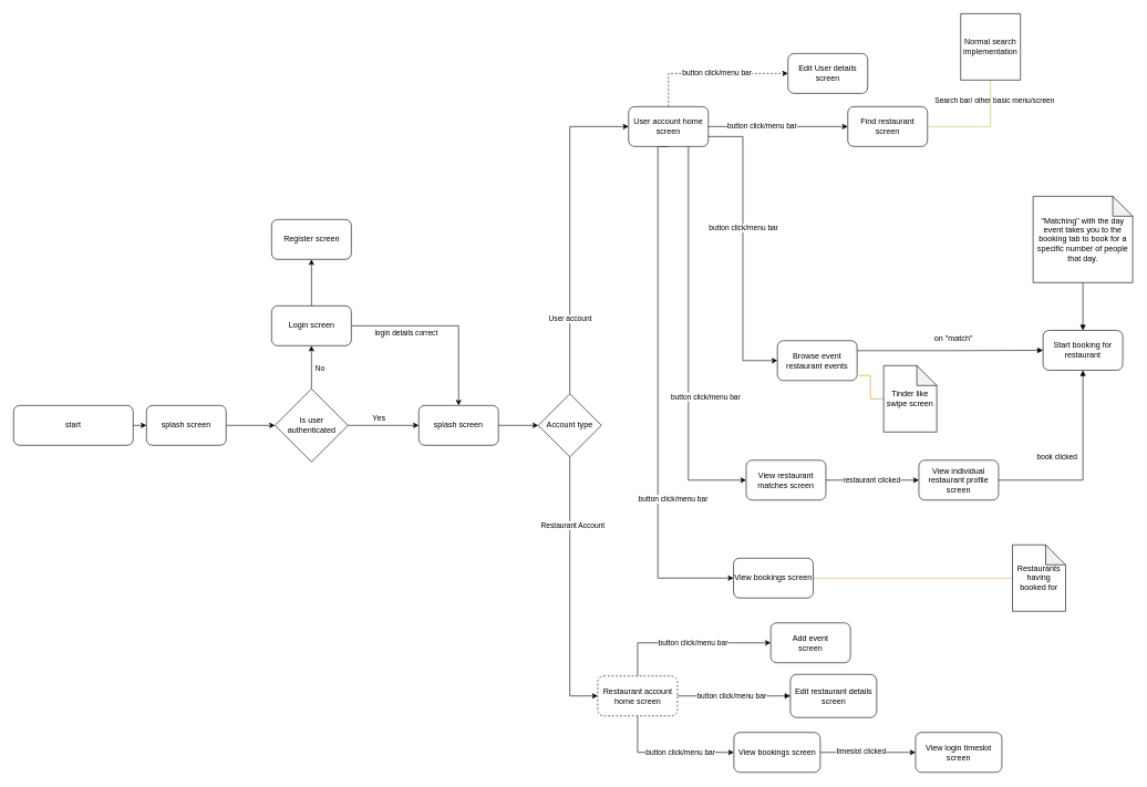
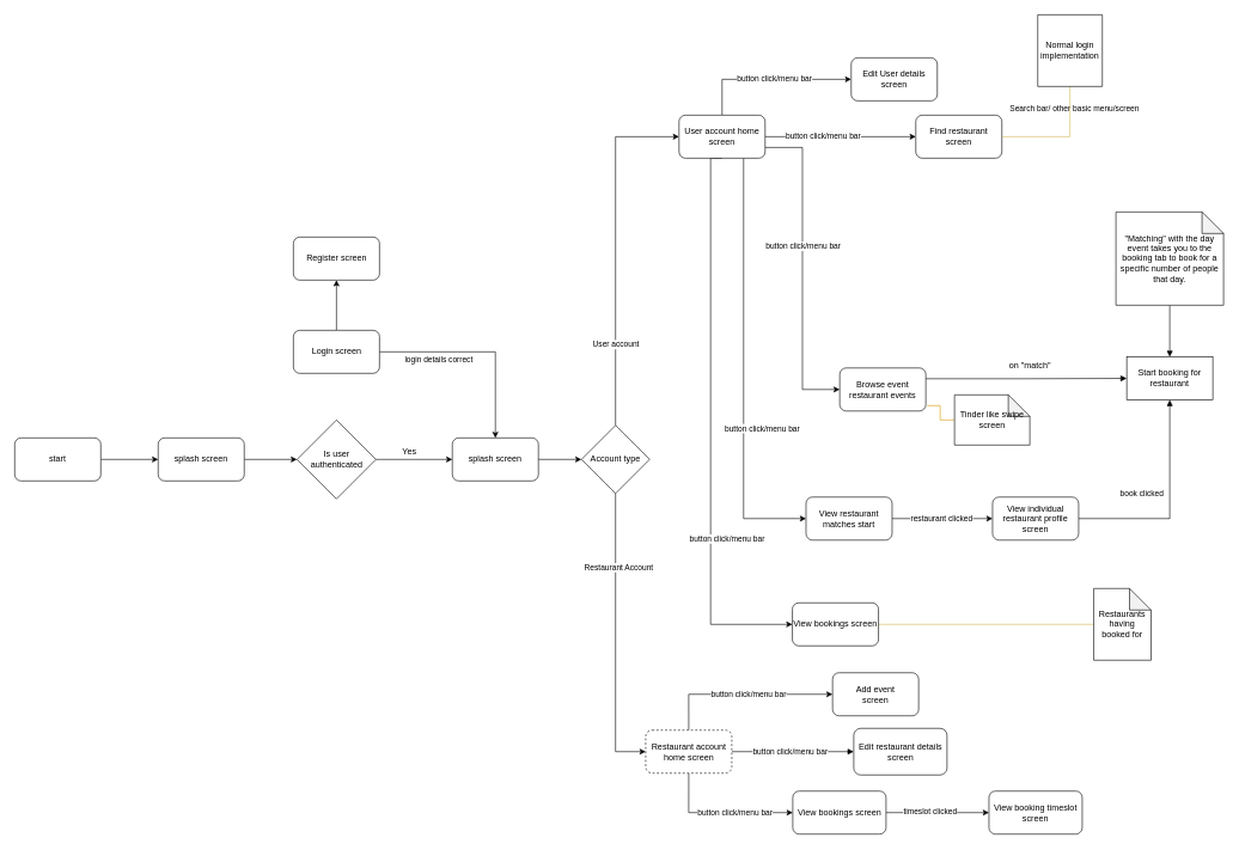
  <mxCell id="0" />
  <mxCell id="1" parent="0" />
  <mxCell id="2" style="edgeStyle=orthogonalEdgeStyle;rounded=0;orthogonalLoop=1;jettySize=auto;html=1;exitX=1;exitY=0.5;exitDx=0;exitDy=0;entryX=0;entryY=0.5;entryDx=0;entryDy=0;" parent="1" source="3" target="5" edge="1"><mxGeometry relative="1" as="geometry" /></mxCell>
- <mxCell id="3" value="start" style="rounded=1;whiteSpace=wrap;html=1;" parent="1" vertex="1"><mxGeometry x="20" y="610" width="180" height="60" as="geometry" /></mxCell>
+ <mxCell id="3" value="start" style="rounded=1;whiteSpace=wrap;html=1;" parent="1" vertex="1"><mxGeometry x="20" y="610" width="120" height="60" as="geometry" /></mxCell>
  <mxCell id="4" style="edgeStyle=orthogonalEdgeStyle;rounded=0;orthogonalLoop=1;jettySize=auto;html=1;exitX=1;exitY=0.5;exitDx=0;exitDy=0;entryX=0;entryY=0.5;entryDx=0;entryDy=0;" parent="1" source="5" target="8" edge="1"><mxGeometry relative="1" as="geometry" /></mxCell>
  <mxCell id="5" value="splash screen" style="rounded=1;whiteSpace=wrap;html=1;" parent="1" vertex="1"><mxGeometry x="220" y="610" width="120" height="60" as="geometry" /></mxCell>
- <mxCell id="6" value="No" style="edgeStyle=orthogonalEdgeStyle;rounded=0;orthogonalLoop=1;jettySize=auto;html=1;exitX=0.5;exitY=0;exitDx=0;exitDy=0;entryX=0.5;entryY=1;entryDx=0;entryDy=0;" parent="1" source="8" target="12" edge="1"><mxGeometry x="-0.091" y="-12" relative="1" as="geometry"><mxPoint as="offset" /></mxGeometry></mxCell>
  <mxCell id="7" style="edgeStyle=orthogonalEdgeStyle;rounded=0;orthogonalLoop=1;jettySize=auto;html=1;entryX=0;entryY=0.5;entryDx=0;entryDy=0;" parent="1" source="8" target="15" edge="1"><mxGeometry relative="1" as="geometry" /></mxCell>
  <mxCell id="8" value="Is user authenticated" style="rhombus;whiteSpace=wrap;html=1;" parent="1" vertex="1"><mxGeometry x="413.5" y="585" width="110" height="110" as="geometry" /></mxCell>
  <mxCell id="9" style="edgeStyle=orthogonalEdgeStyle;rounded=0;orthogonalLoop=1;jettySize=auto;html=1;exitX=0.5;exitY=0;exitDx=0;exitDy=0;entryX=0.5;entryY=1;entryDx=0;entryDy=0;" parent="1" source="12" target="13" edge="1"><mxGeometry relative="1" as="geometry" /></mxCell>
  <mxCell id="10" style="edgeStyle=orthogonalEdgeStyle;rounded=0;orthogonalLoop=1;jettySize=auto;html=1;exitX=1;exitY=0.5;exitDx=0;exitDy=0;entryX=0.5;entryY=0;entryDx=0;entryDy=0;" parent="1" source="12" target="15" edge="1"><mxGeometry relative="1" as="geometry" /></mxCell>
  <mxCell id="11" value="login details correct" style="edgeLabel;html=1;align=center;verticalAlign=middle;resizable=0;points=[];" parent="10" vertex="1" connectable="0"><mxGeometry x="-0.249" y="1" relative="1" as="geometry"><mxPoint x="-24" y="11" as="offset" /></mxGeometry></mxCell>
  <mxCell id="12" value="Login screen" style="rounded=1;whiteSpace=wrap;html=1;" parent="1" vertex="1"><mxGeometry x="408.5" y="460" width="120" height="60" as="geometry" /></mxCell>
  <mxCell id="13" value="Register screen" style="rounded=1;whiteSpace=wrap;html=1;" parent="1" vertex="1"><mxGeometry x="408.5" y="330" width="120" height="60" as="geometry" /></mxCell>
  <mxCell id="14" style="edgeStyle=orthogonalEdgeStyle;rounded=0;orthogonalLoop=1;jettySize=auto;html=1;entryX=0;entryY=0.5;entryDx=0;entryDy=0;" parent="1" source="15" target="45" edge="1"><mxGeometry relative="1" as="geometry" /></mxCell>
  <mxCell id="15" value="splash screen" style="rounded=1;whiteSpace=wrap;html=1;" parent="1" vertex="1"><mxGeometry x="630" y="610" width="120" height="60" as="geometry" /></mxCell>
  <mxCell id="16" value="Yes" style="text;html=1;align=center;verticalAlign=middle;resizable=0;points=[];autosize=1;strokeColor=none;fillColor=none;" parent="1" vertex="1"><mxGeometry x="550" y="620" width="40" height="20" as="geometry" /></mxCell>
  <mxCell id="17" style="edgeStyle=orthogonalEdgeStyle;rounded=0;orthogonalLoop=1;jettySize=auto;html=1;exitX=1;exitY=0.5;exitDx=0;exitDy=0;" parent="1" source="19" target="56" edge="1"><mxGeometry relative="1" as="geometry" /></mxCell>
  <mxCell id="18" value="timeslot clicked" style="edgeLabel;html=1;align=center;verticalAlign=middle;resizable=0;points=[];" vertex="1" connectable="0" parent="17"><mxGeometry x="-0.149" y="2" relative="1" as="geometry"><mxPoint as="offset" /></mxGeometry></mxCell>
  <mxCell id="19" value="View bookings screen" style="rounded=1;whiteSpace=wrap;html=1;" parent="1" vertex="1"><mxGeometry x="1104.53" y="1102.5" width="130" height="60" as="geometry" /></mxCell>
  <mxCell id="20" style="edgeStyle=orthogonalEdgeStyle;rounded=0;orthogonalLoop=1;jettySize=auto;html=1;exitX=0.5;exitY=0;exitDx=0;exitDy=0;entryX=0;entryY=0.5;entryDx=0;entryDy=0;" parent="1" source="26" target="39" edge="1"><mxGeometry relative="1" as="geometry" /></mxCell>
  <mxCell id="21" value="button click/menu bar" style="edgeLabel;html=1;align=center;verticalAlign=middle;resizable=0;points=[];" vertex="1" connectable="0" parent="20"><mxGeometry x="0.061" relative="1" as="geometry"><mxPoint as="offset" /></mxGeometry></mxCell>
  <mxCell id="22" style="edgeStyle=orthogonalEdgeStyle;rounded=0;orthogonalLoop=1;jettySize=auto;html=1;exitX=0.5;exitY=1;exitDx=0;exitDy=0;entryX=0;entryY=0.5;entryDx=0;entryDy=0;" parent="1" source="26" target="19" edge="1"><mxGeometry relative="1" as="geometry" /></mxCell>
  <mxCell id="23" value="button click/menu bar" style="edgeLabel;html=1;align=center;verticalAlign=middle;resizable=0;points=[];" vertex="1" connectable="0" parent="22"><mxGeometry x="0.186" y="1" relative="1" as="geometry"><mxPoint as="offset" /></mxGeometry></mxCell>
  <mxCell id="24" style="edgeStyle=orthogonalEdgeStyle;rounded=0;orthogonalLoop=1;jettySize=auto;html=1;exitX=1;exitY=0.5;exitDx=0;exitDy=0;entryX=0;entryY=0.5;entryDx=0;entryDy=0;endArrow=block;endFill=1;" parent="1" source="26" target="40" edge="1"><mxGeometry relative="1" as="geometry" /></mxCell>
  <mxCell id="25" value="button click/menu bar" style="edgeLabel;html=1;align=center;verticalAlign=middle;resizable=0;points=[];" vertex="1" connectable="0" parent="24"><mxGeometry x="-0.281" y="-1" relative="1" as="geometry"><mxPoint x="20" y="-1" as="offset" /></mxGeometry></mxCell>
  <mxCell id="26" value="Restaurant account home screen" style="rounded=1;whiteSpace=wrap;html=1;dashed=1;" parent="1" vertex="1"><mxGeometry x="899.53" y="1017.5" width="120" height="60" as="geometry" /></mxCell>
- <mxCell id="27" style="edgeStyle=orthogonalEdgeStyle;rounded=0;orthogonalLoop=1;jettySize=auto;html=1;exitX=0.5;exitY=0;exitDx=0;exitDy=0;entryX=0;entryY=0.5;entryDx=0;entryDy=0;dashed=1;" parent="1" source="38" target="46" edge="1"><mxGeometry relative="1" as="geometry" /></mxCell>
+ <mxCell id="27" style="edgeStyle=orthogonalEdgeStyle;rounded=0;orthogonalLoop=1;jettySize=auto;html=1;exitX=0.5;exitY=0;exitDx=0;exitDy=0;entryX=0;entryY=0.5;entryDx=0;entryDy=0;" parent="1" source="38" target="46" edge="1"><mxGeometry relative="1" as="geometry" /></mxCell>
  <mxCell id="28" value="button click/menu bar" style="edgeLabel;html=1;align=center;verticalAlign=middle;resizable=0;points=[];" vertex="1" connectable="0" parent="27"><mxGeometry x="0.057" y="2" relative="1" as="geometry"><mxPoint as="offset" /></mxGeometry></mxCell>
  <mxCell id="29" style="edgeStyle=orthogonalEdgeStyle;rounded=0;orthogonalLoop=1;jettySize=auto;html=1;exitX=1;exitY=0.5;exitDx=0;exitDy=0;entryX=0;entryY=0.5;entryDx=0;entryDy=0;" parent="1" source="38" target="52" edge="1"><mxGeometry relative="1" as="geometry" /></mxCell>
  <mxCell id="30" value="Search bar/ other basic menu/screen" style="edgeLabel;html=1;align=center;verticalAlign=middle;resizable=0;points=[];" parent="29" vertex="1" connectable="0"><mxGeometry x="-0.111" y="1" relative="1" as="geometry"><mxPoint x="337" y="-39" as="offset" /></mxGeometry></mxCell>
  <mxCell id="31" value="button click/menu bar" style="edgeLabel;html=1;align=center;verticalAlign=middle;resizable=0;points=[];" parent="29" vertex="1" connectable="0"><mxGeometry x="-0.238" y="1" relative="1" as="geometry"><mxPoint as="offset" /></mxGeometry></mxCell>
  <mxCell id="32" style="edgeStyle=orthogonalEdgeStyle;rounded=0;orthogonalLoop=1;jettySize=auto;html=1;exitX=0.75;exitY=1;exitDx=0;exitDy=0;entryX=0;entryY=0.5;entryDx=0;entryDy=0;" parent="1" source="38" target="51" edge="1"><mxGeometry relative="1" as="geometry"><mxPoint x="989" y="332.5" as="sourcePoint" /></mxGeometry></mxCell>
  <mxCell id="33" value="button click/menu bar" style="edgeLabel;html=1;align=center;verticalAlign=middle;resizable=0;points=[];" parent="32" vertex="1" connectable="0"><mxGeometry x="0.276" relative="1" as="geometry"><mxPoint x="25" as="offset" /></mxGeometry></mxCell>
  <mxCell id="34" style="edgeStyle=orthogonalEdgeStyle;rounded=0;orthogonalLoop=1;jettySize=auto;html=1;exitX=0.5;exitY=1;exitDx=0;exitDy=0;entryX=0;entryY=0.5;entryDx=0;entryDy=0;" parent="1" source="38" target="48" edge="1"><mxGeometry relative="1" as="geometry"><mxPoint x="940" y="400" as="sourcePoint" /><Array as="points"><mxPoint x="990" y="220" /><mxPoint x="990" y="870" /></Array></mxGeometry></mxCell>
  <mxCell id="35" value="button click/menu bar" style="edgeLabel;html=1;align=center;verticalAlign=middle;resizable=0;points=[];" parent="34" vertex="1" connectable="0"><mxGeometry x="0.4" y="2" relative="1" as="geometry"><mxPoint x="20" as="offset" /></mxGeometry></mxCell>
  <mxCell id="36" style="edgeStyle=orthogonalEdgeStyle;rounded=0;orthogonalLoop=1;jettySize=auto;html=1;exitX=1;exitY=0.75;exitDx=0;exitDy=0;entryX=0;entryY=0.5;entryDx=0;entryDy=0;" parent="1" source="38" target="60" edge="1"><mxGeometry relative="1" as="geometry" /></mxCell>
  <mxCell id="37" value="button click/menu bar" style="edgeLabel;html=1;align=center;verticalAlign=middle;resizable=0;points=[];" parent="36" vertex="1" connectable="0"><mxGeometry x="-0.142" relative="1" as="geometry"><mxPoint as="offset" /></mxGeometry></mxCell>
  <mxCell id="38" value="User account home screen" style="rounded=1;whiteSpace=wrap;html=1;" parent="1" vertex="1"><mxGeometry x="946" y="160" width="120" height="60" as="geometry" /></mxCell>
  <mxCell id="39" value="Add event&lt;br&gt;screen" style="rounded=1;whiteSpace=wrap;html=1;" parent="1" vertex="1"><mxGeometry x="1160" y="937.5" width="120" height="60" as="geometry" /></mxCell>
  <mxCell id="40" value="Edit restaurant details&lt;br&gt;screen" style="rounded=1;whiteSpace=wrap;html=1;" parent="1" vertex="1"><mxGeometry x="1189.53" y="1015" width="130" height="65" as="geometry" /></mxCell>
  <mxCell id="41" style="edgeStyle=orthogonalEdgeStyle;rounded=0;orthogonalLoop=1;jettySize=auto;html=1;exitX=0.5;exitY=0;exitDx=0;exitDy=0;entryX=0;entryY=0.5;entryDx=0;entryDy=0;" parent="1" source="45" target="38" edge="1"><mxGeometry relative="1" as="geometry" /></mxCell>
  <mxCell id="42" value="User account" style="edgeLabel;html=1;align=center;verticalAlign=middle;resizable=0;points=[];" parent="41" vertex="1" connectable="0"><mxGeometry x="-0.54" y="4" relative="1" as="geometry"><mxPoint x="4" as="offset" /></mxGeometry></mxCell>
  <mxCell id="43" style="edgeStyle=orthogonalEdgeStyle;rounded=0;orthogonalLoop=1;jettySize=auto;html=1;exitX=0.5;exitY=1;exitDx=0;exitDy=0;entryX=0;entryY=0.5;entryDx=0;entryDy=0;" parent="1" source="45" target="26" edge="1"><mxGeometry relative="1" as="geometry"><mxPoint x="827.03" y="860" as="sourcePoint" /></mxGeometry></mxCell>
  <mxCell id="44" value="Restaurant Account" style="edgeLabel;html=1;align=center;verticalAlign=middle;resizable=0;points=[];" parent="43" vertex="1" connectable="0"><mxGeometry x="-0.487" y="5" relative="1" as="geometry"><mxPoint x="-1" as="offset" /></mxGeometry></mxCell>
  <mxCell id="45" value="Account type" style="rhombus;whiteSpace=wrap;html=1;" parent="1" vertex="1"><mxGeometry x="810" y="592.5" width="95" height="95" as="geometry" /></mxCell>
  <mxCell id="46" value="Edit User details screen" style="rounded=1;whiteSpace=wrap;html=1;" parent="1" vertex="1"><mxGeometry x="1186" y="80" width="120" height="60" as="geometry" /></mxCell>
  <mxCell id="47" style="edgeStyle=orthogonalEdgeStyle;rounded=0;orthogonalLoop=1;jettySize=auto;html=1;exitX=1;exitY=0.5;exitDx=0;exitDy=0;entryX=0;entryY=0.5;entryDx=0;entryDy=0;entryPerimeter=0;endArrow=none;endFill=0;fillColor=#fff2cc;strokeColor=#d6b656;" parent="1" source="48" target="63" edge="1"><mxGeometry relative="1" as="geometry"><mxPoint x="1380" y="658" as="targetPoint" /></mxGeometry></mxCell>
  <mxCell id="48" value="View bookings screen" style="rounded=1;whiteSpace=wrap;html=1;" parent="1" vertex="1"><mxGeometry x="1104" y="840" width="120" height="60" as="geometry" /></mxCell>
  <mxCell id="49" style="edgeStyle=orthogonalEdgeStyle;rounded=0;orthogonalLoop=1;jettySize=auto;html=1;exitX=1;exitY=0.5;exitDx=0;exitDy=0;entryX=0;entryY=0.5;entryDx=0;entryDy=0;" parent="1" source="51" target="55" edge="1"><mxGeometry relative="1" as="geometry" /></mxCell>
  <mxCell id="50" value="restaurant clicked" style="edgeLabel;html=1;align=center;verticalAlign=middle;resizable=0;points=[];" parent="49" vertex="1" connectable="0"><mxGeometry x="-0.208" y="-1" relative="1" as="geometry"><mxPoint x="13" y="-1" as="offset" /></mxGeometry></mxCell>
- <mxCell id="51" value="View restaurant matches screen" style="rounded=1;whiteSpace=wrap;html=1;" parent="1" vertex="1"><mxGeometry x="1123" y="692.5" width="120" height="60" as="geometry" /></mxCell>
+ <mxCell id="51" value="View restaurant matches start" style="rounded=1;whiteSpace=wrap;html=1;" parent="1" vertex="1"><mxGeometry x="1123" y="692.5" width="120" height="60" as="geometry" /></mxCell>
  <mxCell id="52" value="Find restaurant screen" style="rounded=1;whiteSpace=wrap;html=1;" parent="1" vertex="1"><mxGeometry x="1276" y="160" width="120" height="60" as="geometry" /></mxCell>
  <mxCell id="53" style="edgeStyle=orthogonalEdgeStyle;rounded=0;orthogonalLoop=1;jettySize=auto;html=1;entryX=0.5;entryY=1;entryDx=0;entryDy=0;endArrow=block;endFill=1;" parent="1" source="55" target="64" edge="1"><mxGeometry relative="1" as="geometry" /></mxCell>
  <mxCell id="54" value="book clicked" style="edgeLabel;html=1;align=center;verticalAlign=middle;resizable=0;points=[];" parent="53" vertex="1" connectable="0"><mxGeometry x="-0.388" y="2" relative="1" as="geometry"><mxPoint x="-3" y="-33" as="offset" /></mxGeometry></mxCell>
  <mxCell id="55" value="View individual restaurant profile screen" style="rounded=1;whiteSpace=wrap;html=1;" parent="1" vertex="1"><mxGeometry x="1383" y="692.5" width="120" height="60" as="geometry" /></mxCell>
- <mxCell id="56" value="View login timeslot screen" style="rounded=1;whiteSpace=wrap;html=1;" parent="1" vertex="1"><mxGeometry x="1378" y="1102.5" width="130" height="60" as="geometry" /></mxCell>
+ <mxCell id="56" value="View booking timeslot screen" style="rounded=1;whiteSpace=wrap;html=1;" parent="1" vertex="1"><mxGeometry x="1378" y="1102.5" width="130" height="60" as="geometry" /></mxCell>
  <mxCell id="57" style="edgeStyle=orthogonalEdgeStyle;rounded=0;orthogonalLoop=1;jettySize=auto;html=1;exitX=0;exitY=0.5;exitDx=0;exitDy=0;exitPerimeter=0;entryX=1.017;entryY=0.875;entryDx=0;entryDy=0;endArrow=none;endFill=0;fillColor=#ffe6cc;strokeColor=#d79b00;entryPerimeter=0;" parent="1" source="58" target="60" edge="1"><mxGeometry relative="1" as="geometry" /></mxCell>
- <mxCell id="58" value="Tinder like swipe screen" style="shape=note;whiteSpace=wrap;html=1;backgroundOutline=1;darkOpacity=0.05;" parent="1" vertex="1"><mxGeometry x="1330" y="550" width="80" height="100" as="geometry" /></mxCell>
+ <mxCell id="58" value="Tinder like swipe screen" style="shape=note;whiteSpace=wrap;html=1;backgroundOutline=1;darkOpacity=0.05;" parent="1" vertex="1"><mxGeometry x="1330" y="550" width="105" height="70" as="geometry" /></mxCell>
  <mxCell id="59" style="edgeStyle=orthogonalEdgeStyle;rounded=0;orthogonalLoop=1;jettySize=auto;html=1;exitX=1;exitY=0.25;exitDx=0;exitDy=0;entryX=0;entryY=0.5;entryDx=0;entryDy=0;endArrow=block;endFill=1;" parent="1" source="60" target="64" edge="1"><mxGeometry relative="1" as="geometry" /></mxCell>
  <mxCell id="60" value="Browse event restaurant events" style="rounded=1;whiteSpace=wrap;html=1;" parent="1" vertex="1"><mxGeometry x="1170" y="512.5" width="120" height="60" as="geometry" /></mxCell>
  <mxCell id="61" style="edgeStyle=orthogonalEdgeStyle;rounded=0;orthogonalLoop=1;jettySize=auto;html=1;entryX=1;entryY=0.5;entryDx=0;entryDy=0;exitX=0.5;exitY=1;exitDx=0;exitDy=0;exitPerimeter=0;endArrow=none;endFill=0;fillColor=#fff2cc;strokeColor=#d6b656;" parent="1" source="62" target="52" edge="1"><mxGeometry relative="1" as="geometry" /></mxCell>
- <mxCell id="62" value="Normal search implementation" style="shape=note;whiteSpace=wrap;html=1;backgroundOutline=1;darkOpacity=0.05;size=0;" parent="1" vertex="1"><mxGeometry x="1446" y="20" width="90" height="100" as="geometry" /></mxCell>
+ <mxCell id="62" value="Normal login implementation" style="shape=note;whiteSpace=wrap;html=1;backgroundOutline=1;darkOpacity=0.05;size=0;" parent="1" vertex="1"><mxGeometry x="1446" y="20" width="90" height="100" as="geometry" /></mxCell>
  <mxCell id="63" value="Restaurants having booked for" style="shape=note;whiteSpace=wrap;html=1;backgroundOutline=1;darkOpacity=0.05;" parent="1" vertex="1"><mxGeometry x="1524" y="820" width="80" height="100" as="geometry" /></mxCell>
- <mxCell id="64" value="Start booking for restaurant" style="rounded=1;whiteSpace=wrap;html=1;" parent="1" vertex="1"><mxGeometry x="1570" y="497" width="120" height="60" as="geometry" /></mxCell>
+ <mxCell id="64" value="Start booking for restaurant" style="whiteSpace=wrap;html=1;rounded=0;" parent="1" vertex="1"><mxGeometry x="1570" y="497" width="120" height="60" as="geometry" /></mxCell>
  <mxCell id="65" value="on &quot;match&quot;" style="text;html=1;align=center;verticalAlign=middle;resizable=0;points=[];autosize=1;strokeColor=none;fillColor=none;" parent="1" vertex="1"><mxGeometry x="1400" y="500" width="70" height="20" as="geometry" /></mxCell>
  <mxCell id="66" style="edgeStyle=orthogonalEdgeStyle;rounded=0;orthogonalLoop=1;jettySize=auto;html=1;entryX=0.5;entryY=0;entryDx=0;entryDy=0;endArrow=block;endFill=1;" parent="1" source="67" target="64" edge="1"><mxGeometry relative="1" as="geometry" /></mxCell>
  <mxCell id="67" value="&quot;Matching&quot; with the day event takes you to the booking tab to book for a specific number of people that day." style="shape=note;whiteSpace=wrap;html=1;backgroundOutline=1;darkOpacity=0.05;" parent="1" vertex="1"><mxGeometry x="1555" y="295" width="150" height="130" as="geometry" /></mxCell>
